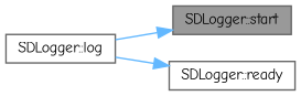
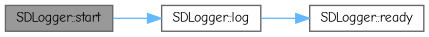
  digraph {
    fontname="Comic Neue"
    rankdir=LR
    node [color=grey40 fillcolor=white fontname="Comic Neue" fontsize=10 shape=box style=filled]
    edge [color=steelblue1 fontname="Comic Neue" fontsize=10 labelfontname=Helvetica labelfontsize=10 style=solid]
    n1 [color=gray40 fillcolor=grey60 fontcolor=black height=0.2 label="SDLogger::start" width=0.4]
    n2 [height=0.2 label="SDLogger::log" width=0.4]
    n3 [height=0.2 label="SDLogger::ready" width=0.4]
-   n2 -> n1
+   n1 -> n2
    n2 -> n3
  }
